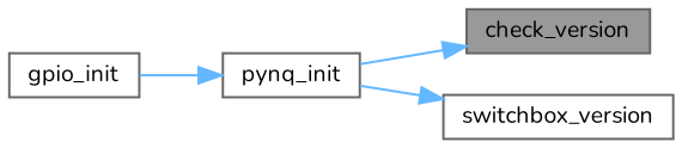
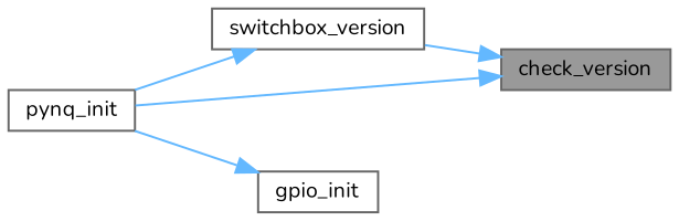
  digraph {
    fontname=Nunito
    rankdir=RL
    node [color=grey40 fillcolor=white fontname=Nunito fontsize=10 shape=box style=filled]
    edge [color=steelblue1 dir=back fontname=Nunito fontsize=10 labelfontname=Helvetica labelfontsize=10 style=solid]
    n1 [color=gray40 fillcolor=grey60 fontcolor=black height=0.2 label=check_version width=0.4]
    n2 [height=0.2 label=switchbox_version width=0.4]
    n3 [height=0.2 label=pynq_init width=0.4]
    n4 [height=0.2 label=gpio_init width=0.4]
+   n1 -> n2
    n1 -> n3
    n2 -> n3
-   n3 -> n4
+   n4 -> n3
  }
